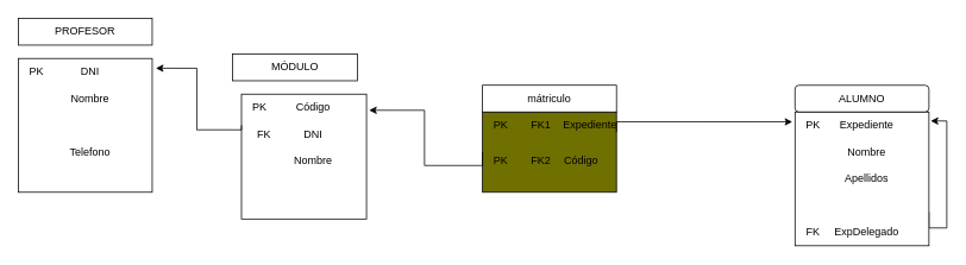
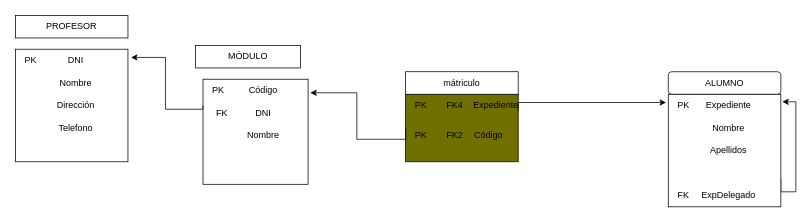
  <mxCell id="0" />
  <mxCell id="1" parent="0" />
  <mxCell id="2" value="" style="whiteSpace=wrap;html=1;aspect=fixed;" vertex="1" parent="1"><mxGeometry x="20" y="65" width="150" height="150" as="geometry" /></mxCell>
  <mxCell id="3" value="PROFESOR" style="rounded=0;whiteSpace=wrap;html=1;" vertex="1" parent="1"><mxGeometry x="20" y="20" width="150" height="30" as="geometry" /></mxCell>
  <mxCell id="4" value="PK" style="text;html=1;align=center;verticalAlign=middle;resizable=0;points=[];autosize=1;strokeColor=none;fillColor=none;" vertex="1" parent="1"><mxGeometry x="20" y="65" width="40" height="30" as="geometry" /></mxCell>
  <mxCell id="5" value="DNI" style="text;html=1;align=center;verticalAlign=middle;resizable=0;points=[];autosize=1;strokeColor=none;fillColor=none;" vertex="1" parent="1"><mxGeometry x="80" y="65" width="40" height="30" as="geometry" /></mxCell>
  <mxCell id="6" value="Nombre" style="text;html=1;align=center;verticalAlign=middle;resizable=0;points=[];autosize=1;strokeColor=none;fillColor=none;" vertex="1" parent="1"><mxGeometry x="65" y="95" width="70" height="30" as="geometry" /></mxCell>
+ <mxCell id="7" value="Dirección" style="text;html=1;align=center;verticalAlign=middle;resizable=0;points=[];autosize=1;strokeColor=none;fillColor=none;" vertex="1" parent="1"><mxGeometry x="60" y="125" width="80" height="30" as="geometry" /></mxCell>
  <mxCell id="8" value="Telefono" style="text;html=1;align=center;verticalAlign=middle;resizable=0;points=[];autosize=1;strokeColor=none;fillColor=none;" vertex="1" parent="1"><mxGeometry x="65" y="155" width="70" height="30" as="geometry" /></mxCell>
  <mxCell id="9" value="" style="whiteSpace=wrap;html=1;aspect=fixed;" vertex="1" parent="1"><mxGeometry x="270" y="105" width="140" height="140" as="geometry" /></mxCell>
  <mxCell id="10" value="MÓDULO" style="rounded=0;whiteSpace=wrap;html=1;" vertex="1" parent="1"><mxGeometry x="260" y="60" width="140" height="30" as="geometry" /></mxCell>
  <mxCell id="11" value="PK" style="text;html=1;align=center;verticalAlign=middle;resizable=0;points=[];autosize=1;strokeColor=none;fillColor=none;" vertex="1" parent="1"><mxGeometry x="270" y="105" width="40" height="30" as="geometry" /></mxCell>
  <mxCell id="12" value="Código" style="text;html=1;align=center;verticalAlign=middle;resizable=0;points=[];autosize=1;strokeColor=none;fillColor=none;" vertex="1" parent="1"><mxGeometry x="320" y="105" width="60" height="30" as="geometry" /></mxCell>
  <mxCell id="13" value="DNI" style="text;html=1;align=center;verticalAlign=middle;resizable=0;points=[];autosize=1;strokeColor=none;fillColor=none;" vertex="1" parent="1"><mxGeometry x="330" y="135" width="40" height="30" as="geometry" /></mxCell>
  <mxCell id="14" value="Nombre" style="text;html=1;align=center;verticalAlign=middle;resizable=0;points=[];autosize=1;strokeColor=none;fillColor=none;" vertex="1" parent="1"><mxGeometry x="315" y="165" width="70" height="30" as="geometry" /></mxCell>
  <mxCell id="15" value="FK" style="text;html=1;align=center;verticalAlign=middle;resizable=0;points=[];autosize=1;strokeColor=none;fillColor=none;" vertex="1" parent="1"><mxGeometry x="275" y="135" width="40" height="30" as="geometry" /></mxCell>
  <mxCell id="16" style="edgeStyle=orthogonalEdgeStyle;rounded=0;orthogonalLoop=1;jettySize=auto;html=1;exitX=0;exitY=0.25;exitDx=0;exitDy=0;entryX=1.027;entryY=0.073;entryDx=0;entryDy=0;entryPerimeter=0;" edge="1" parent="1" source="9" target="2"><mxGeometry relative="1" as="geometry"><Array as="points"><mxPoint x="270" y="145" /><mxPoint x="220" y="145" /><mxPoint x="220" y="76" /></Array></mxGeometry></mxCell>
  <mxCell id="17" value="" style="rounded=0;whiteSpace=wrap;html=1;fillColor=#707000;" vertex="1" parent="1"><mxGeometry x="540" y="125" width="150" height="90" as="geometry" /></mxCell>
  <mxCell id="18" value="mátriculo" style="rounded=0;whiteSpace=wrap;html=1;" vertex="1" parent="1"><mxGeometry x="540" y="95" width="150" height="30" as="geometry" /></mxCell>
  <mxCell id="19" value="PK" style="text;html=1;align=center;verticalAlign=middle;resizable=0;points=[];autosize=1;strokeColor=none;fillColor=none;" vertex="1" parent="1"><mxGeometry x="540" y="125" width="40" height="30" as="geometry" /></mxCell>
- <mxCell id="20" value="FK1" style="text;html=1;align=center;verticalAlign=middle;resizable=0;points=[];autosize=1;strokeColor=none;fillColor=none;" vertex="1" parent="1"><mxGeometry x="580" y="125" width="50" height="30" as="geometry" /></mxCell>
+ <mxCell id="20" value="FK4" style="text;html=1;align=center;verticalAlign=middle;resizable=0;points=[];autosize=1;strokeColor=none;fillColor=none;" vertex="1" parent="1"><mxGeometry x="580" y="125" width="50" height="30" as="geometry" /></mxCell>
  <mxCell id="21" value="Expediente" style="text;html=1;align=center;verticalAlign=middle;resizable=0;points=[];autosize=1;strokeColor=none;fillColor=none;" vertex="1" parent="1"><mxGeometry x="620" y="125" width="80" height="30" as="geometry" /></mxCell>
  <mxCell id="22" value="PK" style="text;html=1;align=center;verticalAlign=middle;resizable=0;points=[];autosize=1;strokeColor=none;fillColor=none;" vertex="1" parent="1"><mxGeometry x="540" y="165" width="40" height="30" as="geometry" /></mxCell>
  <mxCell id="23" value="FK2" style="text;html=1;align=center;verticalAlign=middle;resizable=0;points=[];autosize=1;strokeColor=none;fillColor=none;" vertex="1" parent="1"><mxGeometry x="580" y="165" width="50" height="30" as="geometry" /></mxCell>
  <mxCell id="24" value="Código" style="text;html=1;align=center;verticalAlign=middle;resizable=0;points=[];autosize=1;strokeColor=none;fillColor=none;" vertex="1" parent="1"><mxGeometry x="620" y="165" width="60" height="30" as="geometry" /></mxCell>
  <mxCell id="25" style="edgeStyle=orthogonalEdgeStyle;rounded=0;orthogonalLoop=1;jettySize=auto;html=1;exitX=1;exitY=0.75;exitDx=0;exitDy=0;entryX=1.013;entryY=0.067;entryDx=0;entryDy=0;entryPerimeter=0;" edge="1" parent="1" source="26" target="26"><mxGeometry relative="1" as="geometry"><mxPoint x="1050" y="135" as="targetPoint" /><Array as="points"><mxPoint x="1040" y="255" /><mxPoint x="1060" y="255" /><mxPoint x="1060" y="135" /></Array></mxGeometry></mxCell>
  <mxCell id="26" value="" style="whiteSpace=wrap;html=1;aspect=fixed;" vertex="1" parent="1"><mxGeometry x="890" y="125" width="150" height="150" as="geometry" /></mxCell>
  <mxCell id="27" value="ALUMNO" style="whiteSpace=wrap;html=1;rounded=1;" vertex="1" parent="1"><mxGeometry x="890" y="95" width="150" height="30" as="geometry" /></mxCell>
  <mxCell id="28" value="PK" style="text;html=1;align=center;verticalAlign=middle;resizable=0;points=[];autosize=1;strokeColor=none;fillColor=none;" vertex="1" parent="1"><mxGeometry x="890" y="125" width="40" height="30" as="geometry" /></mxCell>
  <mxCell id="29" value="Expediente" style="text;html=1;align=center;verticalAlign=middle;resizable=0;points=[];autosize=1;strokeColor=none;fillColor=none;" vertex="1" parent="1"><mxGeometry x="930" y="125" width="80" height="30" as="geometry" /></mxCell>
  <mxCell id="30" value="Nombre" style="text;html=1;align=center;verticalAlign=middle;resizable=0;points=[];autosize=1;strokeColor=none;fillColor=none;" vertex="1" parent="1"><mxGeometry x="935" y="155" width="70" height="30" as="geometry" /></mxCell>
  <mxCell id="31" value="Apellidos" style="text;html=1;align=center;verticalAlign=middle;resizable=0;points=[];autosize=1;strokeColor=none;fillColor=none;" vertex="1" parent="1"><mxGeometry x="935" y="185" width="70" height="30" as="geometry" /></mxCell>
  <mxCell id="32" value="FK" style="text;html=1;align=center;verticalAlign=middle;resizable=0;points=[];autosize=1;strokeColor=none;fillColor=none;" vertex="1" parent="1"><mxGeometry x="890" y="245" width="40" height="30" as="geometry" /></mxCell>
  <mxCell id="33" value="ExpDelegado" style="text;html=1;align=center;verticalAlign=middle;resizable=0;points=[];autosize=1;strokeColor=none;fillColor=none;" vertex="1" parent="1"><mxGeometry x="920" y="245" width="100" height="30" as="geometry" /></mxCell>
  <mxCell id="34" style="edgeStyle=orthogonalEdgeStyle;rounded=0;orthogonalLoop=1;jettySize=auto;html=1;exitX=1;exitY=0.25;exitDx=0;exitDy=0;entryX=-0.075;entryY=0.367;entryDx=0;entryDy=0;entryPerimeter=0;" edge="1" parent="1" source="17" target="28"><mxGeometry relative="1" as="geometry"><Array as="points"><mxPoint x="690" y="136" /></Array></mxGeometry></mxCell>
  <mxCell id="35" style="edgeStyle=orthogonalEdgeStyle;rounded=0;orthogonalLoop=1;jettySize=auto;html=1;exitX=0;exitY=0.5;exitDx=0;exitDy=0;entryX=1.021;entryY=0.129;entryDx=0;entryDy=0;entryPerimeter=0;" edge="1" parent="1" source="17" target="9"><mxGeometry relative="1" as="geometry"><Array as="points"><mxPoint x="540" y="185" /><mxPoint x="475" y="185" /><mxPoint x="475" y="123" /></Array></mxGeometry></mxCell>
